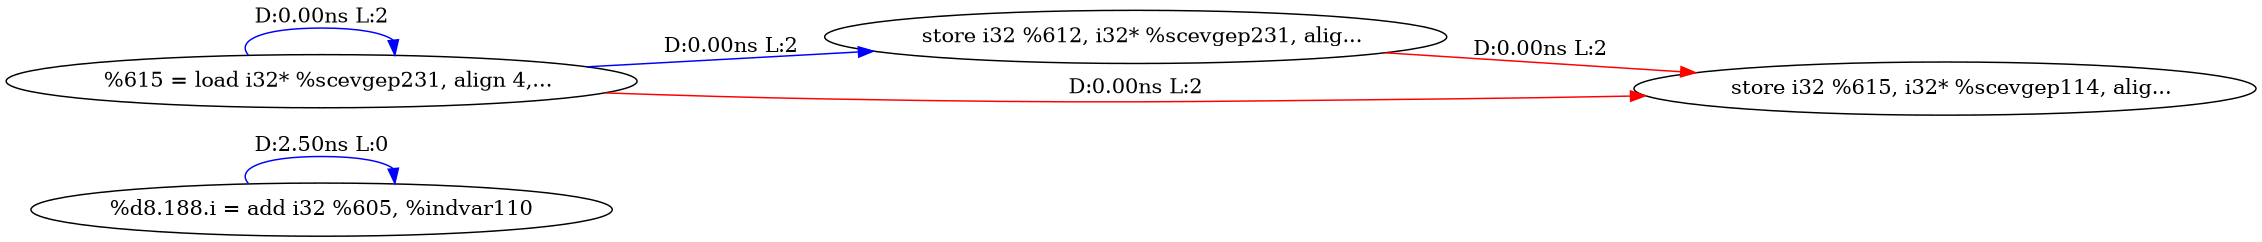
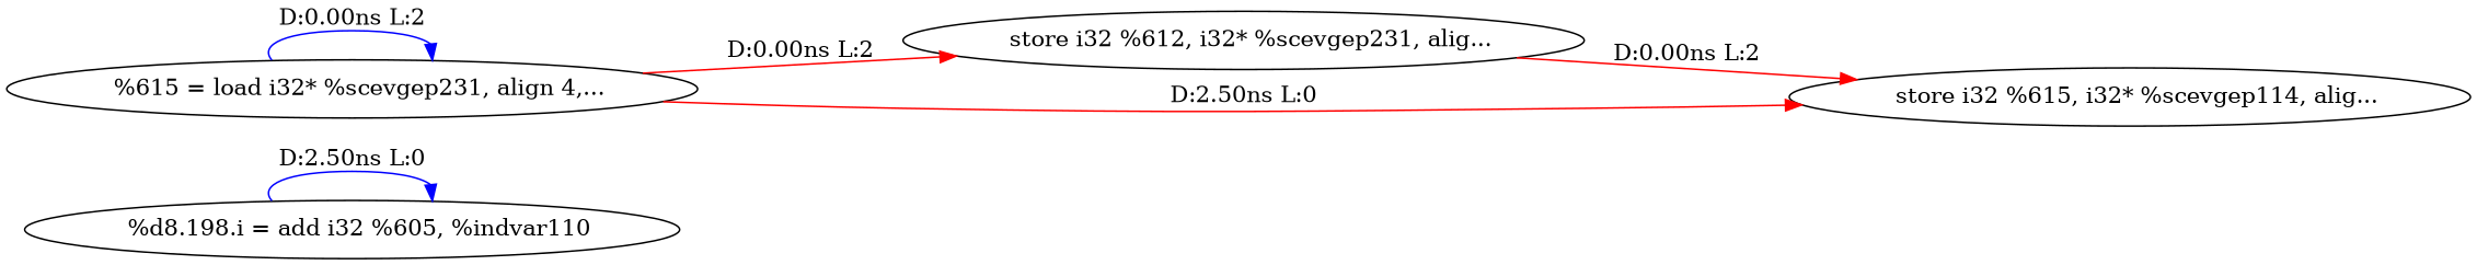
  digraph {
    rankdir=LR
    edge [color=red]
-   n1 [label="%d8.188.i = add i32 %605, %indvar110"]
+   n1 [label="  %d8.198.i = add i32 %605, %indvar110"]
    n2 [label="  %615 = load i32* %scevgep231, align 4,..."]
    n3 [label="  store i32 %612, i32* %scevgep231, alig..."]
    n4 [label="  store i32 %615, i32* %scevgep114, alig..."]
    n1 -> n1 [color=blue label="D:2.50ns L:0"]
    n2 -> n2 [color=blue label="D:0.00ns L:2"]
-   n2 -> n3 [color=blue label="D:0.00ns L:2"]
-   n2 -> n4 [label="D:0.00ns L:2"]
+   n2 -> n3 [label="D:0.00ns L:2"]
+   n2 -> n4 [label="D:2.50ns L:0"]
    n3 -> n4 [label="D:0.00ns L:2"]
  }
